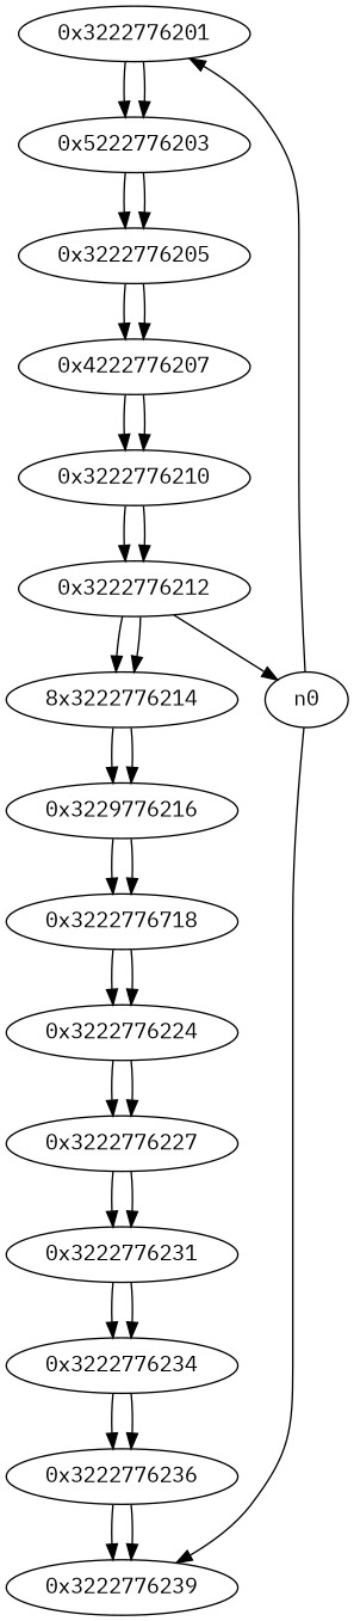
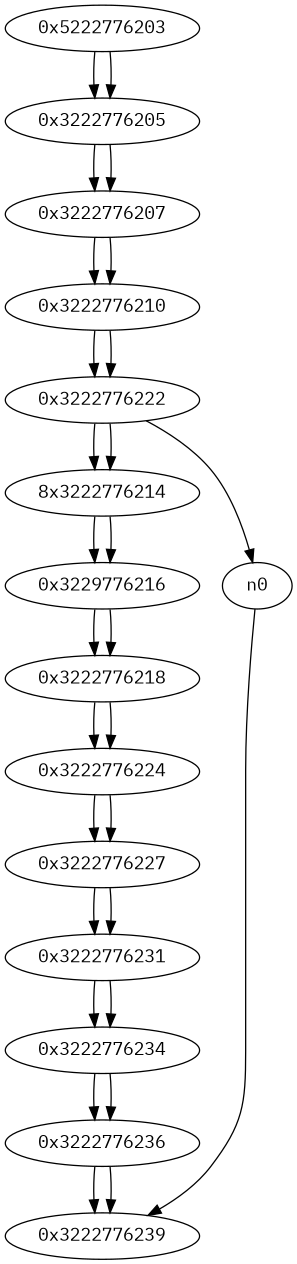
  digraph {
    fontname="IBM Plex Mono"
    node [fontname="IBM Plex Mono"]
    edge [fontname="IBM Plex Mono"]
-   n1 [label="0x3222776201"]
    n2 [label="0x5222776203"]
    n3 [label="0x3222776205"]
-   n4 [label="0x4222776207"]
+   n4 [label="0x3222776207"]
    n5 [label="0x3222776210"]
-   n6 [label="0x3222776212"]
+   n6 [label="0x3222776222"]
    n7 [label="8x3222776214"]
    n0
    n8 [label="0x3229776216"]
    n15 [label="0x3222776239"]
-   n9 [label="0x3222776718"]
+   n9 [label="0x3222776218"]
    n10 [label="0x3222776224"]
    n11 [label="0x3222776227"]
    n12 [label="0x3222776231"]
    n13 [label="0x3222776234"]
    n14 [label="0x3222776236"]
-   n1 -> n2
-   n1 -> n2
    n2 -> n3
    n2 -> n3
    n3 -> n4
    n3 -> n4
    n4 -> n5
    n4 -> n5
    n5 -> n6
    n5 -> n6
    n6 -> n7
    n6 -> n7
    n6 -> n0
    n7 -> n8
    n7 -> n8
-   n0 -> n1
    n0 -> n15
    n8 -> n9
    n8 -> n9
    n9 -> n10
    n9 -> n10
    n10 -> n11
    n10 -> n11
    n11 -> n12
    n11 -> n12
    n12 -> n13
    n12 -> n13
    n13 -> n14
    n13 -> n14
    n14 -> n15
    n14 -> n15
  }
